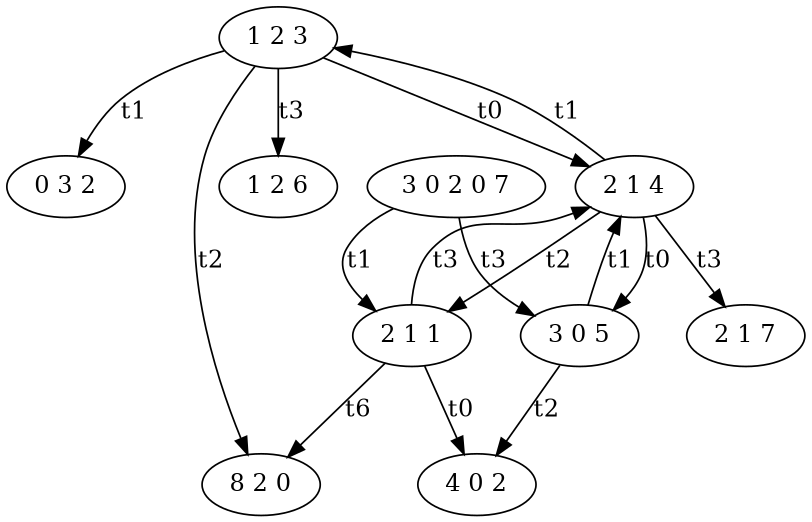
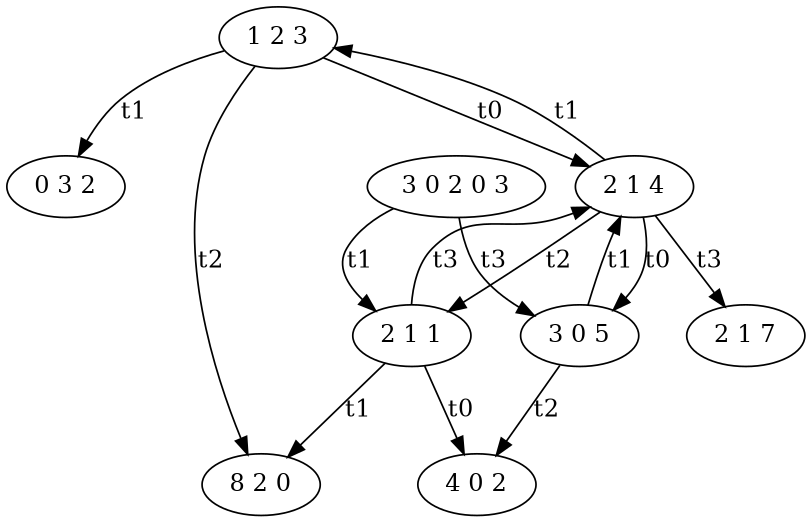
  digraph {
    "1 2 3"
    "0 3 2"
    n3 [label="8 2 0"]
-   "1 2 6"
    "2 1 4"
    "2 1 1"
    "2 1 7"
    "3 0 5"
    n9 [label="4 0 2"]
-   "3 0 2 0 3" [label="3 0 2 0 7"]
+   "3 0 2 0 3"
    "1 2 3" -> "0 3 2" [label=t1]
    "1 2 3" -> n3 [label=t2]
-   "1 2 3" -> "1 2 6" [label=t3]
    "1 2 3" -> "2 1 4" [label=t0]
    "2 1 4" -> "1 2 3" [label=t1]
    "2 1 4" -> "2 1 1" [label=t2]
    "2 1 4" -> "2 1 7" [label=t3]
    "2 1 4" -> "3 0 5" [label=t0]
-   "2 1 1" -> n3 [label=t6]
+   "2 1 1" -> n3 [label=t1]
    "2 1 1" -> "2 1 4" [label=t3]
    "2 1 1" -> n9 [label=t0]
    "3 0 5" -> "2 1 4" [label=t1]
    "3 0 5" -> n9 [label=t2]
    "3 0 2 0 3" -> "2 1 1" [label=t1]
    "3 0 2 0 3" -> "3 0 5" [label=t3]
  }
